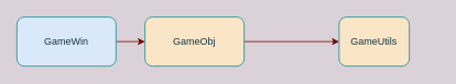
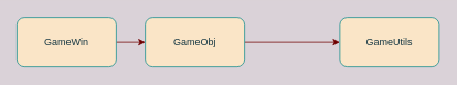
  <mxCell id="0" />
  <mxCell id="1" parent="0" />
  <mxCell id="2" style="edgeStyle=orthogonalEdgeStyle;rounded=0;orthogonalLoop=1;jettySize=auto;html=1;exitX=1;exitY=0.5;exitDx=0;exitDy=0;entryX=0;entryY=0.5;entryDx=0;entryDy=0;fillColor=#a20025;strokeColor=#6F0000;" edge="1" parent="1" source="3" target="5"><mxGeometry relative="1" as="geometry" /></mxCell>
- <mxCell id="3" value="GameWin" style="rounded=1;whiteSpace=wrap;html=1;sketch=0;fontColor=#143642;strokeColor=#0F8B8D;fillColor=#dae8fc;" parent="1" vertex="1"><mxGeometry x="20" y="20" width="120" height="60" as="geometry" /></mxCell>
+ <mxCell id="3" value="GameWin" style="rounded=1;whiteSpace=wrap;html=1;sketch=0;fontColor=#143642;strokeColor=#0F8B8D;fillColor=#FAE5C7;" parent="1" vertex="1"><mxGeometry x="20" y="20" width="120" height="60" as="geometry" /></mxCell>
  <mxCell id="4" style="edgeStyle=orthogonalEdgeStyle;rounded=0;orthogonalLoop=1;jettySize=auto;html=1;exitX=1;exitY=0.5;exitDx=0;exitDy=0;entryX=0;entryY=0.5;entryDx=0;entryDy=0;fillColor=#a20025;strokeColor=#6F0000;" edge="1" parent="1" source="5" target="6"><mxGeometry relative="1" as="geometry" /></mxCell>
  <mxCell id="5" value="GameObj" style="rounded=1;whiteSpace=wrap;html=1;sketch=0;fontColor=#143642;strokeColor=#0F8B8D;fillColor=#FAE5C7;" parent="1" vertex="1"><mxGeometry x="175" y="20" width="120" height="60" as="geometry" /></mxCell>
- <mxCell id="6" value="GameUtils" style="rounded=1;whiteSpace=wrap;html=1;sketch=0;fontColor=#143642;strokeColor=#0F8B8D;fillColor=#FAE5C7;" parent="1" vertex="1"><mxGeometry x="410" y="20" width="85" height="60" as="geometry" /></mxCell>
+ <mxCell id="6" value="GameUtils" style="rounded=1;whiteSpace=wrap;html=1;sketch=0;fontColor=#143642;strokeColor=#0F8B8D;fillColor=#FAE5C7;" parent="1" vertex="1"><mxGeometry x="410" y="20" width="120" height="60" as="geometry" /></mxCell>
